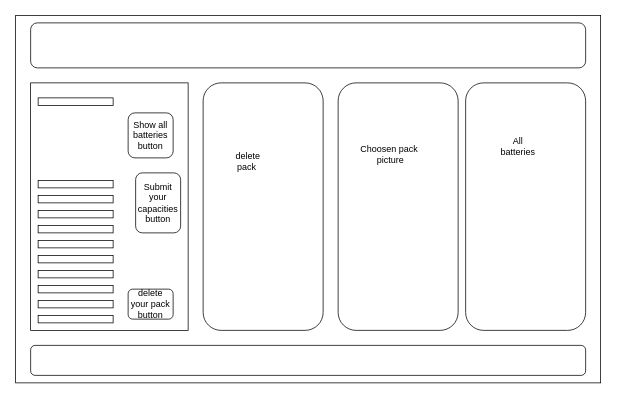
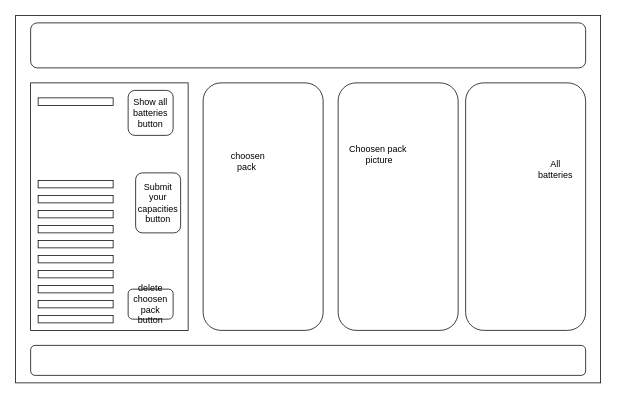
  <mxCell id="0" />
  <mxCell id="1" parent="0" />
  <mxCell id="2" value="" style="rounded=0;whiteSpace=wrap;html=1;" vertex="1" parent="1"><mxGeometry x="20" y="20" width="780" height="490" as="geometry" /></mxCell>
  <mxCell id="3" value="" style="rounded=1;whiteSpace=wrap;html=1;" vertex="1" parent="1"><mxGeometry x="40" y="30" width="740" height="60" as="geometry" /></mxCell>
  <mxCell id="4" value="" style="rounded=1;whiteSpace=wrap;html=1;" vertex="1" parent="1"><mxGeometry x="620" y="110" width="160" height="330" as="geometry" /></mxCell>
  <mxCell id="5" value="" style="rounded=1;whiteSpace=wrap;html=1;" vertex="1" parent="1"><mxGeometry x="270" y="110" width="160" height="330" as="geometry" /></mxCell>
  <mxCell id="6" value="" style="rounded=1;whiteSpace=wrap;html=1;" vertex="1" parent="1"><mxGeometry x="450" y="110" width="160" height="330" as="geometry" /></mxCell>
  <mxCell id="7" value="" style="rounded=1;whiteSpace=wrap;html=1;" vertex="1" parent="1"><mxGeometry x="40" y="460" width="740" height="40" as="geometry" /></mxCell>
  <mxCell id="8" value="" style="rounded=0;whiteSpace=wrap;html=1;" vertex="1" parent="1"><mxGeometry x="40" y="110" width="210" height="330" as="geometry" /></mxCell>
- <mxCell id="9" value="Choosen pack&amp;nbsp;&lt;br&gt;picture" style="text;html=1;strokeColor=none;fillColor=none;align=center;verticalAlign=middle;whiteSpace=wrap;rounded=0;" vertex="1" parent="1"><mxGeometry x="470" y="130" width="100" height="150" as="geometry" /></mxCell>
- <mxCell id="10" value="delete pack&amp;nbsp;" style="text;html=1;strokeColor=none;fillColor=none;align=center;verticalAlign=middle;whiteSpace=wrap;rounded=0;" vertex="1" parent="1"><mxGeometry x="300" y="170" width="60" height="90" as="geometry" /></mxCell>
- <mxCell id="11" value="All batteries" style="text;html=1;strokeColor=none;fillColor=none;align=center;verticalAlign=middle;whiteSpace=wrap;rounded=0;" vertex="1" parent="1"><mxGeometry x="660" y="150" width="60" height="90" as="geometry" /></mxCell>
+ <mxCell id="9" value="Choosen pack&amp;nbsp;&lt;br&gt;picture" style="text;html=1;strokeColor=none;fillColor=none;align=center;verticalAlign=middle;whiteSpace=wrap;rounded=0;" vertex="1" parent="1"><mxGeometry x="455" y="130" width="100" height="150" as="geometry" /></mxCell>
+ <mxCell id="10" value="choosen pack&amp;nbsp;" style="text;html=1;strokeColor=none;fillColor=none;align=center;verticalAlign=middle;whiteSpace=wrap;rounded=0;" vertex="1" parent="1"><mxGeometry x="300" y="170" width="60" height="90" as="geometry" /></mxCell>
+ <mxCell id="11" value="All batteries" style="text;html=1;strokeColor=none;fillColor=none;align=center;verticalAlign=middle;whiteSpace=wrap;rounded=0;" vertex="1" parent="1"><mxGeometry x="710" y="180" width="60" height="90" as="geometry" /></mxCell>
  <mxCell id="12" value="" style="rounded=0;whiteSpace=wrap;html=1;" vertex="1" parent="1"><mxGeometry x="50" y="240" width="100" height="10" as="geometry" /></mxCell>
  <mxCell id="13" value="" style="rounded=0;whiteSpace=wrap;html=1;" vertex="1" parent="1"><mxGeometry x="50" y="260" width="100" height="10" as="geometry" /></mxCell>
  <mxCell id="14" value="" style="rounded=0;whiteSpace=wrap;html=1;" vertex="1" parent="1"><mxGeometry x="50" y="280" width="100" height="10" as="geometry" /></mxCell>
  <mxCell id="15" value="" style="rounded=0;whiteSpace=wrap;html=1;" vertex="1" parent="1"><mxGeometry x="50" y="400" width="100" height="10" as="geometry" /></mxCell>
  <mxCell id="16" value="" style="rounded=0;whiteSpace=wrap;html=1;" vertex="1" parent="1"><mxGeometry x="50" y="340" width="100" height="10" as="geometry" /></mxCell>
  <mxCell id="17" value="" style="rounded=0;whiteSpace=wrap;html=1;" vertex="1" parent="1"><mxGeometry x="50" y="300" width="100" height="10" as="geometry" /></mxCell>
  <mxCell id="18" value="" style="rounded=0;whiteSpace=wrap;html=1;" vertex="1" parent="1"><mxGeometry x="50" y="320" width="100" height="10" as="geometry" /></mxCell>
  <mxCell id="19" value="" style="rounded=0;whiteSpace=wrap;html=1;" vertex="1" parent="1"><mxGeometry x="50" y="360" width="100" height="10" as="geometry" /></mxCell>
  <mxCell id="20" value="" style="rounded=0;whiteSpace=wrap;html=1;" vertex="1" parent="1"><mxGeometry x="50" y="380" width="100" height="10" as="geometry" /></mxCell>
  <mxCell id="21" value="" style="rounded=0;whiteSpace=wrap;html=1;" vertex="1" parent="1"><mxGeometry x="50" y="420" width="100" height="10" as="geometry" /></mxCell>
  <mxCell id="22" value="Submit your capacities button" style="rounded=1;whiteSpace=wrap;html=1;" vertex="1" parent="1"><mxGeometry x="180" y="230" width="60" height="80" as="geometry" /></mxCell>
  <mxCell id="23" value="" style="rounded=0;whiteSpace=wrap;html=1;" vertex="1" parent="1"><mxGeometry x="50" y="130" width="100" height="10" as="geometry" /></mxCell>
- <mxCell id="24" value="delete your pack button" style="rounded=1;whiteSpace=wrap;html=1;" vertex="1" parent="1"><mxGeometry x="170" y="385" width="60" height="40" as="geometry" /></mxCell>
- <mxCell id="25" value="Show all batteries button" style="rounded=1;whiteSpace=wrap;html=1;" vertex="1" parent="1"><mxGeometry x="170" y="150" width="60" height="60" as="geometry" /></mxCell>
+ <mxCell id="24" value="delete choosen pack button" style="rounded=1;whiteSpace=wrap;html=1;" vertex="1" parent="1"><mxGeometry x="170" y="385" width="60" height="40" as="geometry" /></mxCell>
+ <mxCell id="25" value="Show all batteries button" style="rounded=1;whiteSpace=wrap;html=1;" vertex="1" parent="1"><mxGeometry x="170" y="120" width="60" height="60" as="geometry" /></mxCell>
